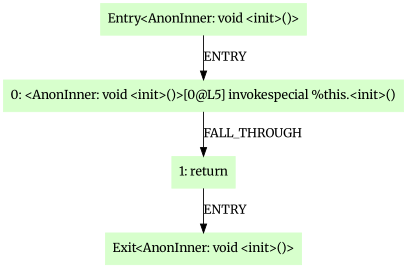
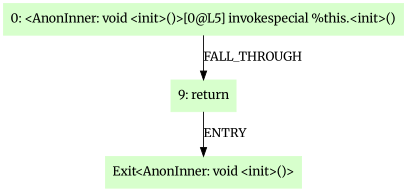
  digraph {
    fontname=Merriweather
    node [color=".3 .2 1.0" fontname=Merriweather shape=box style=filled]
    edge [fontname=Merriweather]
-   n1 [label="Entry<AnonInner: void <init>()>"]
    n2 [label="0: <AnonInner: void <init>()>[0@L5] invokespecial %this.<init>()"]
-   n3 [label="1: return"]
+   n3 [label="9: return"]
    n4 [label="Exit<AnonInner: void <init>()>"]
-   n1 -> n2 [label=ENTRY]
    n2 -> n3 [label=FALL_THROUGH]
    n3 -> n4 [label=ENTRY]
  }
